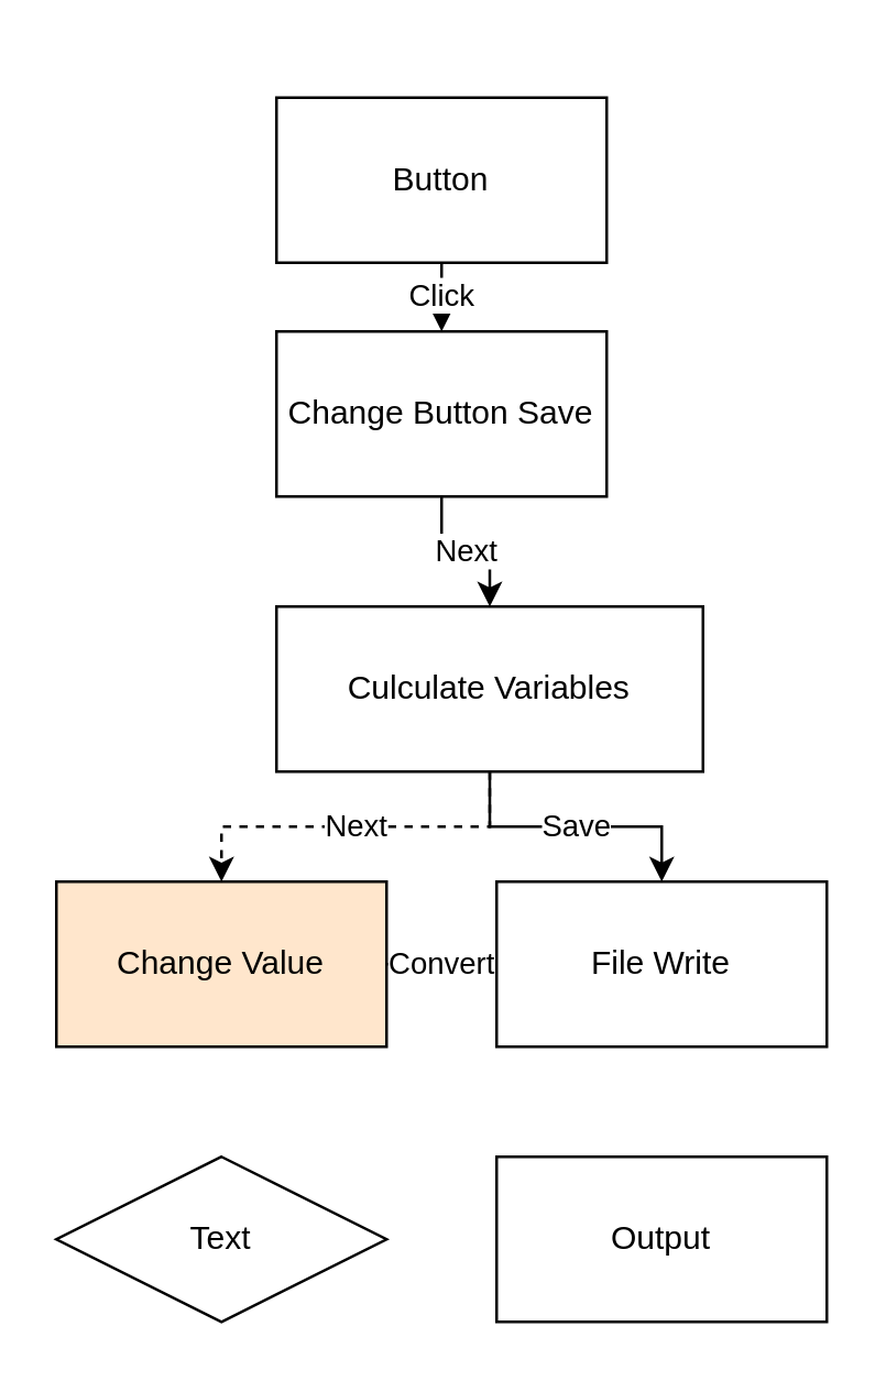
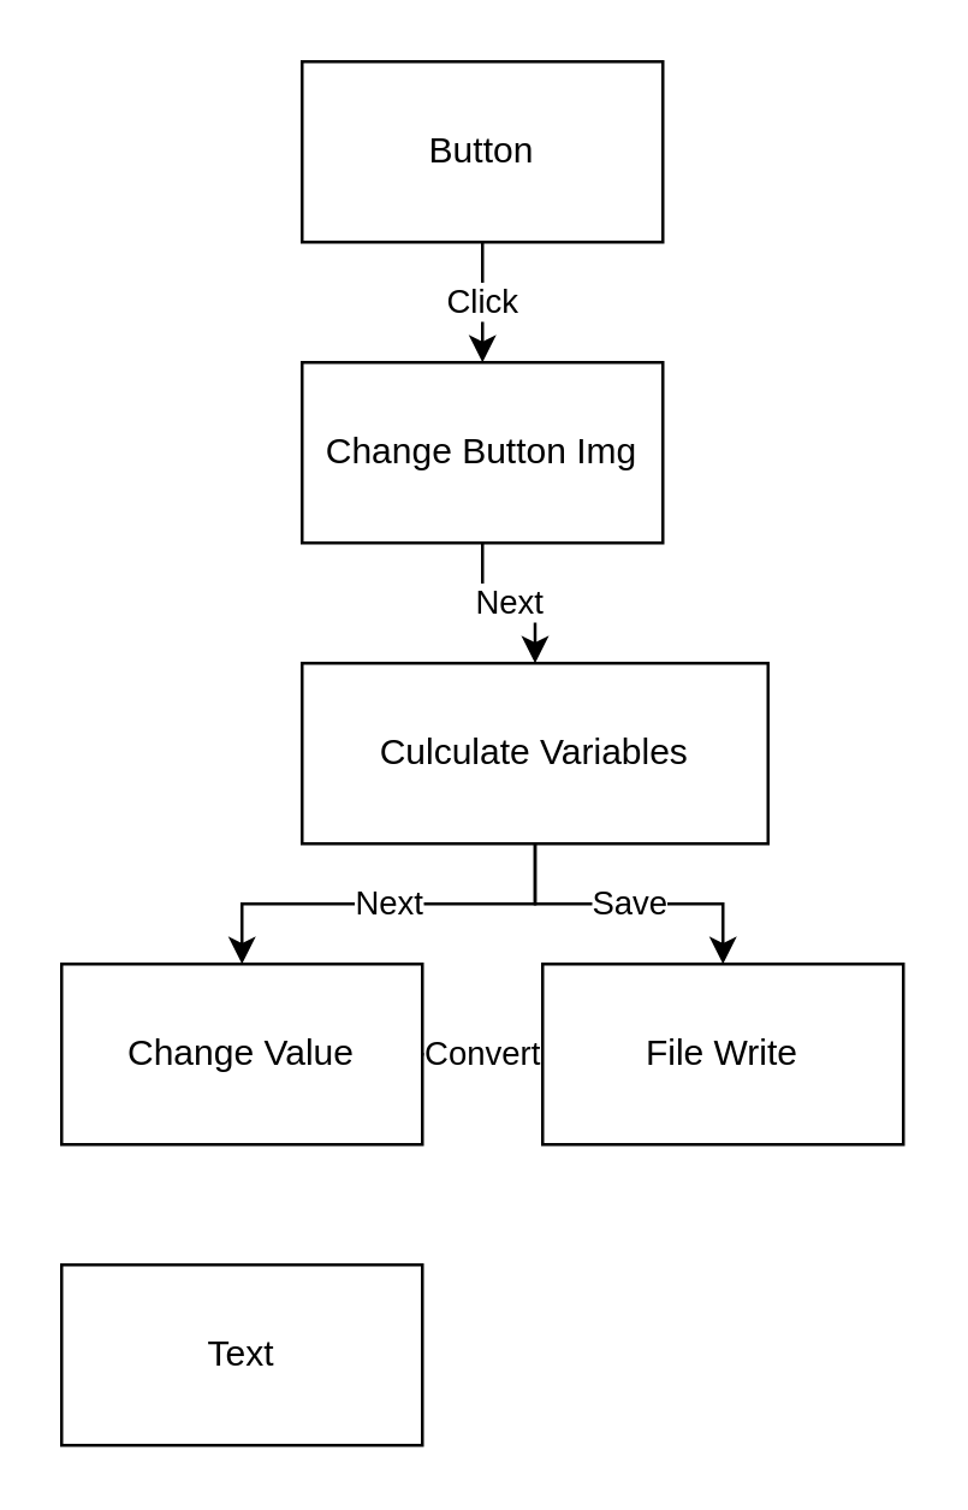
  <mxCell id="0" />
  <mxCell id="1" parent="0" />
  <mxCell id="2" value="Click" style="edgeStyle=orthogonalEdgeStyle;rounded=0;orthogonalLoop=1;jettySize=auto;html=1;" parent="1" source="3" target="5" edge="1"><mxGeometry relative="1" as="geometry" /></mxCell>
- <mxCell id="3" value="Button" style="rounded=0;whiteSpace=wrap;html=1;" parent="1" vertex="1"><mxGeometry x="100" y="35" width="120" height="60" as="geometry" /></mxCell>
+ <mxCell id="3" value="Button" style="rounded=0;whiteSpace=wrap;html=1;" parent="1" vertex="1"><mxGeometry x="100" y="20" width="120" height="60" as="geometry" /></mxCell>
  <mxCell id="4" value="Next" style="edgeStyle=orthogonalEdgeStyle;rounded=0;orthogonalLoop=1;jettySize=auto;html=1;" parent="1" source="5" target="8" edge="1"><mxGeometry relative="1" as="geometry" /></mxCell>
- <mxCell id="5" value="Change Button Save" style="rounded=0;whiteSpace=wrap;html=1;" parent="1" vertex="1"><mxGeometry x="100" y="120" width="120" height="60" as="geometry" /></mxCell>
- <mxCell id="6" value="Next" style="edgeStyle=orthogonalEdgeStyle;rounded=0;orthogonalLoop=1;jettySize=auto;html=1;dashed=1;" parent="1" source="8" target="10" edge="1"><mxGeometry relative="1" as="geometry" /></mxCell>
+ <mxCell id="5" value="Change Button Img" style="rounded=0;whiteSpace=wrap;html=1;" parent="1" vertex="1"><mxGeometry x="100" y="120" width="120" height="60" as="geometry" /></mxCell>
+ <mxCell id="6" value="Next" style="edgeStyle=orthogonalEdgeStyle;rounded=0;orthogonalLoop=1;jettySize=auto;html=1;" parent="1" source="8" target="10" edge="1"><mxGeometry relative="1" as="geometry" /></mxCell>
  <mxCell id="7" value="Save" style="edgeStyle=orthogonalEdgeStyle;rounded=0;orthogonalLoop=1;jettySize=auto;html=1;entryX=0.5;entryY=0;entryDx=0;entryDy=0;" parent="1" source="8" target="12" edge="1"><mxGeometry relative="1" as="geometry" /></mxCell>
  <mxCell id="8" value="Culculate Variables" style="rounded=0;whiteSpace=wrap;html=1;" parent="1" vertex="1"><mxGeometry x="100" y="220" width="155" height="60" as="geometry" /></mxCell>
  <mxCell id="9" value="Convert" style="edgeStyle=orthogonalEdgeStyle;rounded=0;orthogonalLoop=1;jettySize=auto;html=1;" parent="1" source="10" target="12" edge="1"><mxGeometry relative="1" as="geometry" /></mxCell>
- <mxCell id="10" value="Change Value" style="rounded=0;whiteSpace=wrap;html=1;fillColor=#ffe6cc;" parent="1" vertex="1"><mxGeometry x="20" y="320" width="120" height="60" as="geometry" /></mxCell>
- <mxCell id="11" value="Text" style="rhombus;whiteSpace=wrap;html=1;" parent="1" vertex="1"><mxGeometry x="20" y="420" width="120" height="60" as="geometry" /></mxCell>
+ <mxCell id="10" value="Change Value" style="rounded=0;whiteSpace=wrap;html=1;" parent="1" vertex="1"><mxGeometry x="20" y="320" width="120" height="60" as="geometry" /></mxCell>
+ <mxCell id="11" value="Text" style="rounded=0;whiteSpace=wrap;html=1;" parent="1" vertex="1"><mxGeometry x="20" y="420" width="120" height="60" as="geometry" /></mxCell>
  <mxCell id="12" value="File Write" style="rounded=0;whiteSpace=wrap;html=1;" parent="1" vertex="1"><mxGeometry x="180" y="320" width="120" height="60" as="geometry" /></mxCell>
- <mxCell id="13" value="Output" style="rounded=0;whiteSpace=wrap;html=1;" vertex="1" parent="1"><mxGeometry x="180" y="420" width="120" height="60" as="geometry" /></mxCell>
